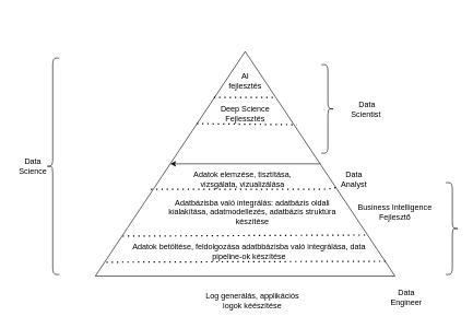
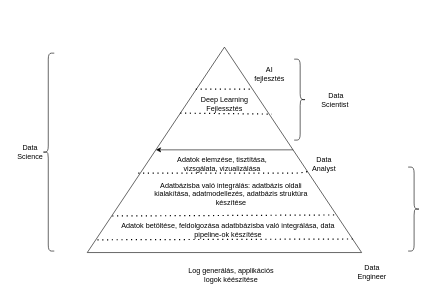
  <mxCell id="0" />
  <mxCell id="1" parent="0" />
  <mxCell id="2" value="" style="triangle;whiteSpace=wrap;html=1;rotation=-90;" vertex="1" parent="1"><mxGeometry x="202.5" y="20.5" width="342.5" height="457.5" as="geometry" /></mxCell>
  <mxCell id="3" value="" style="endArrow=none;dashed=1;html=1;dashPattern=1 3;strokeWidth=2;entryX=0.674;entryY=0.672;entryDx=0;entryDy=0;entryPerimeter=0;" edge="1" parent="1" target="2"><mxGeometry width="50" height="50" relative="1" as="geometry"><mxPoint x="300" y="188" as="sourcePoint" /><mxPoint x="470" y="218" as="targetPoint" /><Array as="points" /></mxGeometry></mxCell>
  <mxCell id="4" value="" style="endArrow=none;dashed=1;html=1;dashPattern=1 3;strokeWidth=2;exitX=0.178;exitY=0.091;exitDx=0;exitDy=0;exitPerimeter=0;entryX=0.183;entryY=0.909;entryDx=0;entryDy=0;entryPerimeter=0;" edge="1" parent="1" source="2" target="2"><mxGeometry width="50" height="50" relative="1" as="geometry"><mxPoint x="319.995" y="347.995" as="sourcePoint" /><mxPoint x="472.995" y="348.665" as="targetPoint" /></mxGeometry></mxCell>
  <mxCell id="5" value="" style="endArrow=none;dashed=1;html=1;dashPattern=1 3;strokeWidth=2;exitX=0.591;exitY=0.295;exitDx=0;exitDy=0;exitPerimeter=0;entryX=0.395;entryY=0.805;entryDx=0;entryDy=0;entryPerimeter=0;" edge="1" parent="1" target="2"><mxGeometry width="50" height="50" relative="1" as="geometry"><mxPoint x="229.995" y="287.995" as="sourcePoint" /><mxPoint x="382.995" y="288.665" as="targetPoint" /><Array as="points"><mxPoint x="500" y="288" /></Array></mxGeometry></mxCell>
  <mxCell id="6" value="" style="endArrow=none;dashed=1;html=1;dashPattern=1 3;strokeWidth=2;exitX=0.591;exitY=0.295;exitDx=0;exitDy=0;exitPerimeter=0;" edge="1" parent="1"><mxGeometry width="50" height="50" relative="1" as="geometry"><mxPoint x="326.005" y="147.995" as="sourcePoint" /><mxPoint x="420" y="148" as="targetPoint" /></mxGeometry></mxCell>
  <mxCell id="7" value="" style="endArrow=none;dashed=1;html=1;dashPattern=1 3;strokeWidth=2;entryX=0.066;entryY=0.968;entryDx=0;entryDy=0;entryPerimeter=0;exitX=0.062;exitY=0.037;exitDx=0;exitDy=0;exitPerimeter=0;" edge="1" parent="1" source="2" target="2"><mxGeometry width="50" height="50" relative="1" as="geometry"><mxPoint x="330" y="389" as="sourcePoint" /><mxPoint x="473.005" y="388.665" as="targetPoint" /></mxGeometry></mxCell>
  <mxCell id="8" value="Log generálás, applikációs logok kéészítése" style="text;html=1;strokeColor=none;fillColor=none;align=center;verticalAlign=middle;whiteSpace=wrap;rounded=0;" vertex="1" parent="1"><mxGeometry x="300" y="443" width="170" height="30" as="geometry" /></mxCell>
  <mxCell id="9" style="edgeStyle=none;html=1;exitX=0.5;exitY=1;exitDx=0;exitDy=0;entryX=0.5;entryY=0;entryDx=0;entryDy=0;" edge="1" parent="1" source="2" target="2"><mxGeometry relative="1" as="geometry" /></mxCell>
  <mxCell id="10" value="Adatok betöltése, feldolgozása adatbbázisba való integrálása, data pipeline-ok készítése" style="text;html=1;strokeColor=none;fillColor=none;align=center;verticalAlign=middle;whiteSpace=wrap;rounded=0;" vertex="1" parent="1"><mxGeometry x="200" y="368" width="360" height="30" as="geometry" /></mxCell>
  <mxCell id="11" value="Adatbázisba való integrálás: adatbázis oldali kialakítása, adatmodellezés, adatbázis struktúra készítése" style="text;html=1;strokeColor=none;fillColor=none;align=center;verticalAlign=middle;whiteSpace=wrap;rounded=0;" vertex="1" parent="1"><mxGeometry x="250" y="298" width="270" height="50" as="geometry" /></mxCell>
  <mxCell id="12" value="Data Engineer" style="text;html=1;strokeColor=none;fillColor=none;align=center;verticalAlign=middle;whiteSpace=wrap;rounded=0;" vertex="1" parent="1"><mxGeometry x="590" y="438" width="60" height="30" as="geometry" /></mxCell>
- <mxCell id="13" value="Business Intelligence Fejlesztő" style="text;html=1;strokeColor=none;fillColor=none;align=center;verticalAlign=middle;whiteSpace=wrap;rounded=0;" vertex="1" parent="1"><mxGeometry x="545" y="308" width="115" height="30" as="geometry" /></mxCell>
  <mxCell id="14" value="" style="shape=curlyBracket;whiteSpace=wrap;html=1;rounded=1;flipH=1;labelPosition=right;verticalLabelPosition=middle;align=left;verticalAlign=middle;" vertex="1" parent="1"><mxGeometry x="680" y="278" width="20" height="140" as="geometry" /></mxCell>
  <mxCell id="15" value="Adatok elemzése, tisztítása, vizsgálata, vizualizálása" style="text;html=1;strokeColor=none;fillColor=none;align=center;verticalAlign=middle;whiteSpace=wrap;rounded=0;" vertex="1" parent="1"><mxGeometry x="270" y="258" width="200" height="30" as="geometry" /></mxCell>
  <mxCell id="16" value="Data Analyst" style="text;html=1;strokeColor=none;fillColor=none;align=center;verticalAlign=middle;whiteSpace=wrap;rounded=0;" vertex="1" parent="1"><mxGeometry x="510" y="258" width="60" height="30" as="geometry" /></mxCell>
- <mxCell id="17" value="Deep Science Fejlessztés" style="text;html=1;strokeColor=none;fillColor=none;align=center;verticalAlign=middle;whiteSpace=wrap;rounded=0;" vertex="1" parent="1"><mxGeometry x="325.64" y="158" width="96.24" height="30" as="geometry" /></mxCell>
- <mxCell id="18" value="AI fejlesztés" style="text;html=1;strokeColor=none;fillColor=none;align=center;verticalAlign=middle;whiteSpace=wrap;rounded=0;" vertex="1" parent="1"><mxGeometry x="343.75" y="108" width="60" height="30" as="geometry" /></mxCell>
+ <mxCell id="17" value="Deep Learning Fejlessztés" style="text;html=1;strokeColor=none;fillColor=none;align=center;verticalAlign=middle;whiteSpace=wrap;rounded=0;" vertex="1" parent="1"><mxGeometry x="325.64" y="158" width="96.24" height="30" as="geometry" /></mxCell>
+ <mxCell id="18" value="AI fejlesztés" style="text;html=1;strokeColor=none;fillColor=none;align=center;verticalAlign=middle;whiteSpace=wrap;rounded=0;" vertex="1" parent="1"><mxGeometry x="418.75" y="108" width="60" height="30" as="geometry" /></mxCell>
  <mxCell id="19" value="" style="shape=curlyBracket;whiteSpace=wrap;html=1;rounded=1;flipH=1;labelPosition=right;verticalLabelPosition=middle;align=left;verticalAlign=middle;" vertex="1" parent="1"><mxGeometry x="490" y="98" width="20" height="135" as="geometry" /></mxCell>
  <mxCell id="20" value="Data Scientist&amp;nbsp;" style="text;html=1;strokeColor=none;fillColor=none;align=center;verticalAlign=middle;whiteSpace=wrap;rounded=0;" vertex="1" parent="1"><mxGeometry x="530" y="150.5" width="60" height="30" as="geometry" /></mxCell>
  <mxCell id="21" value="" style="shape=curlyBracket;whiteSpace=wrap;html=1;rounded=1;labelPosition=left;verticalLabelPosition=middle;align=right;verticalAlign=middle;" vertex="1" parent="1"><mxGeometry x="70" y="88" width="20" height="330" as="geometry" /></mxCell>
  <mxCell id="22" value="Data Science" style="text;html=1;strokeColor=none;fillColor=none;align=center;verticalAlign=middle;whiteSpace=wrap;rounded=0;" vertex="1" parent="1"><mxGeometry x="20" y="238" width="60" height="30" as="geometry" /></mxCell>
